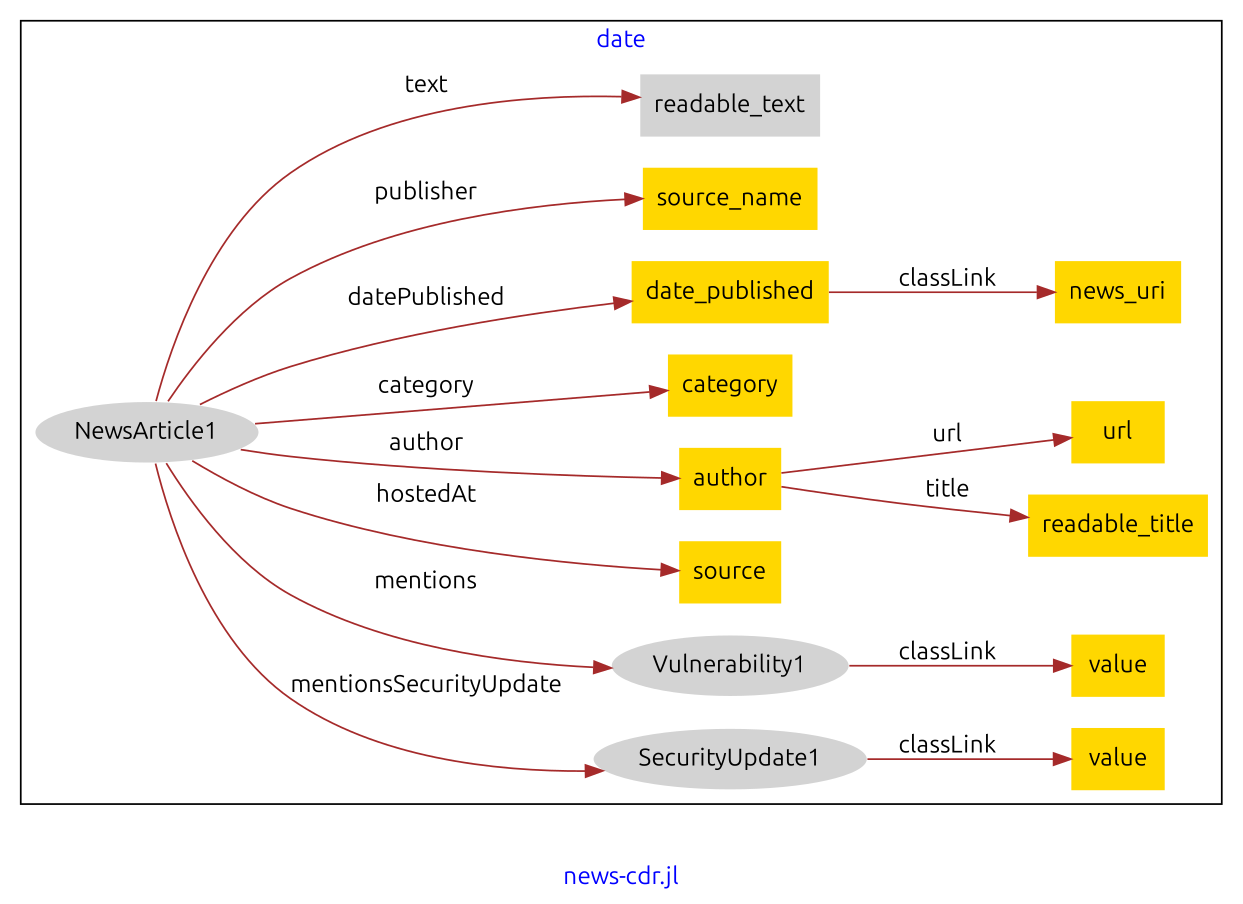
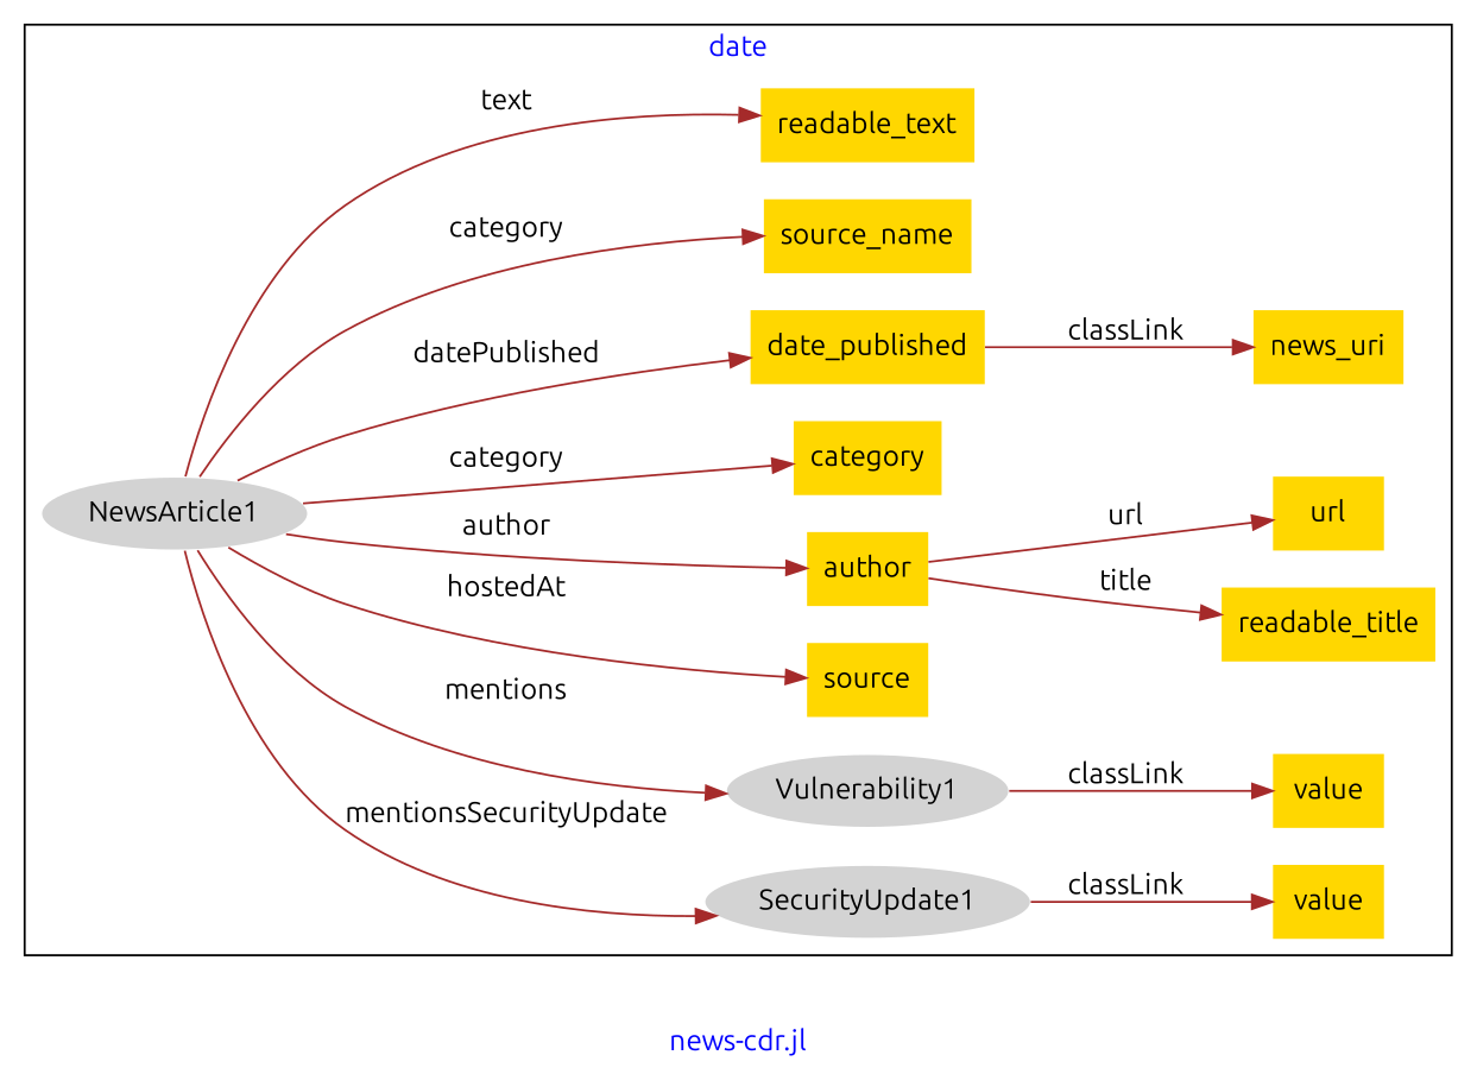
  digraph {
    fontcolor=blue
    fontname=Ubuntu
    label="news-cdr.jl"
    rankdir=LR
    remincross=true
    node [fillcolor=gold fontname=Ubuntu style=filled shape=plaintext]
    edge [color=brown fontcolor=black fontname=Ubuntu]
    n1 [color=white fillcolor=lightgray label=SecurityUpdate1 shape=""]
    n2 [label=value]
    n3 [color=white fillcolor=lightgray label=Vulnerability1 shape=""]
    n4 [label=value]
    n5 [color=white fillcolor=lightgray label=NewsArticle1 shape=""]
    n6 [label=news_uri]
    n7 [label=source]
    n8 [label=author]
    n9 [label=category]
    n10 [label=date_published]
    n11 [label=source_name]
-   n12 [fillcolor=lightgray label=readable_text]
+   n12 [label=readable_text]
    n13 [label=readable_title]
    n14 [label=url]
    subgraph cluster_1 {
      label=date
      n1
      n2
      n3
      n4
      n5
      n6
      n7
      n8
      n9
      n10
      n11
      n12
      n13
      n14
    }
    n1 -> n2 [label=classLink]
    n3 -> n4 [label=classLink]
    n5 -> n1 [label=mentionsSecurityUpdate]
    n5 -> n3 [label=mentions]
    n5 -> n7 [label=hostedAt]
    n5 -> n8 [label=author]
    n5 -> n9 [label=category]
    n5 -> n10 [label=datePublished]
-   n5 -> n11 [label=publisher]
+   n5 -> n11 [label=category]
    n5 -> n12 [label=text]
    n8 -> n13 [label=title]
    n8 -> n14 [label=url]
    n10 -> n6 [label=classLink]
  }
